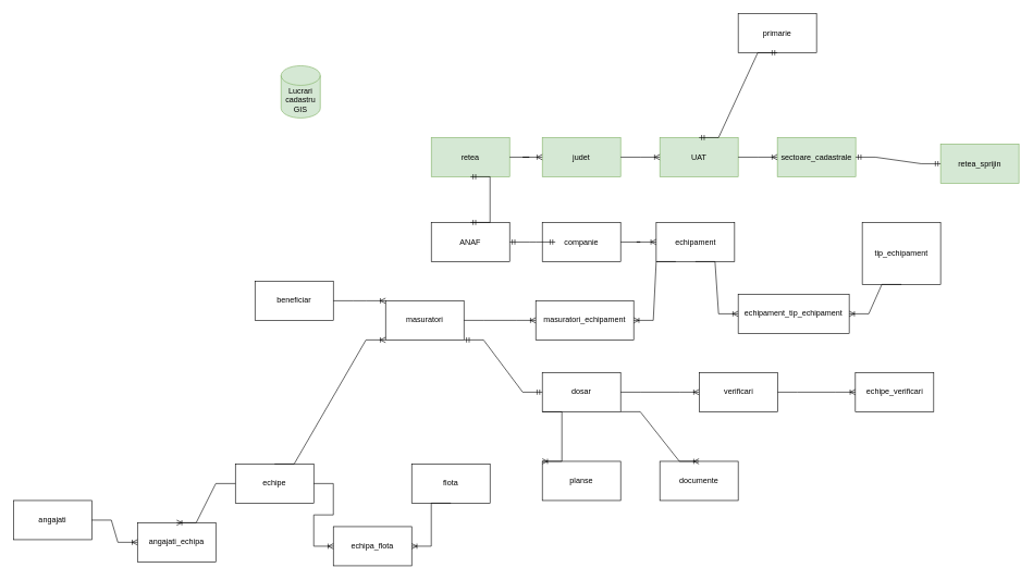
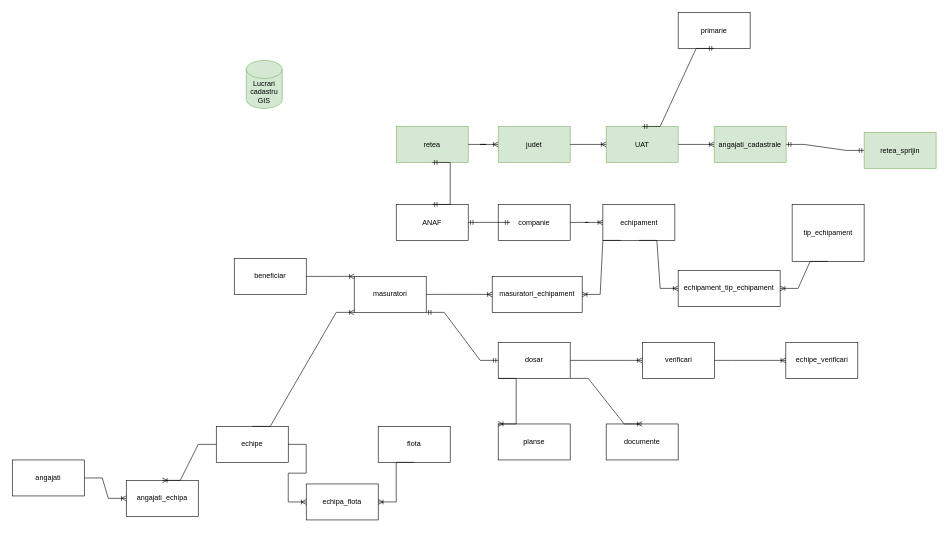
  <mxCell id="0" />
  <mxCell id="1" parent="0" />
- <mxCell id="2" value="Lucrari cadastru GIS" style="shape=cylinder3;whiteSpace=wrap;html=1;boundedLbl=1;backgroundOutline=1;size=15;fillColor=#d5e8d4;strokeColor=#82b366;" vertex="1" parent="1"><mxGeometry x="430" y="100" width="60" height="80" as="geometry" /></mxCell>
+ <mxCell id="2" value="Lucrari cadastru GIS" style="shape=cylinder3;whiteSpace=wrap;html=1;boundedLbl=1;backgroundOutline=1;size=15;fillColor=#d5e8d4;strokeColor=#82b366;" vertex="1" parent="1"><mxGeometry x="410" y="100" width="60" height="80" as="geometry" /></mxCell>
  <mxCell id="3" value="UAT" style="rounded=0;whiteSpace=wrap;html=1;fillColor=#d5e8d4;strokeColor=#82b366;" vertex="1" parent="1"><mxGeometry x="1010" y="210" width="120" height="60" as="geometry" /></mxCell>
  <mxCell id="4" value="retea_sprijin" style="rounded=0;whiteSpace=wrap;html=1;fillColor=#d5e8d4;strokeColor=#82b366;" vertex="1" parent="1"><mxGeometry x="1440" y="220" width="120" height="60" as="geometry" /></mxCell>
  <mxCell id="5" value="echipe" style="rounded=0;whiteSpace=wrap;html=1;" vertex="1" parent="1"><mxGeometry x="360" y="710" width="120" height="60" as="geometry" /></mxCell>
  <mxCell id="6" value="angajati" style="rounded=0;whiteSpace=wrap;html=1;" vertex="1" parent="1"><mxGeometry x="20" y="766" width="120" height="60" as="geometry" /></mxCell>
  <mxCell id="7" value="echipament" style="rounded=0;whiteSpace=wrap;html=1;" vertex="1" parent="1"><mxGeometry x="1004.5" y="340" width="120" height="60" as="geometry" /></mxCell>
  <mxCell id="8" value="flota" style="rounded=0;whiteSpace=wrap;html=1;" vertex="1" parent="1"><mxGeometry x="630" y="710" width="120" height="60" as="geometry" /></mxCell>
  <mxCell id="9" value="documente" style="rounded=0;whiteSpace=wrap;html=1;" vertex="1" parent="1"><mxGeometry x="1010" y="706" width="120" height="60" as="geometry" /></mxCell>
  <mxCell id="10" value="masuratori" style="rounded=0;whiteSpace=wrap;html=1;" vertex="1" parent="1"><mxGeometry x="590" y="460" width="120" height="60" as="geometry" /></mxCell>
  <mxCell id="11" value="primarie" style="rounded=0;whiteSpace=wrap;html=1;" vertex="1" parent="1"><mxGeometry x="1130" y="20" width="120" height="60" as="geometry" /></mxCell>
  <mxCell id="12" value="beneficiar" style="rounded=0;whiteSpace=wrap;html=1;" vertex="1" parent="1"><mxGeometry x="390" y="430" width="120" height="60" as="geometry" /></mxCell>
  <mxCell id="13" value="tip_echipament" style="rounded=0;whiteSpace=wrap;html=1;" vertex="1" parent="1"><mxGeometry x="1320" y="340" width="120" height="95" as="geometry" /></mxCell>
  <mxCell id="14" value="dosar" style="rounded=0;whiteSpace=wrap;html=1;" vertex="1" parent="1"><mxGeometry x="830" y="570" width="120" height="60" as="geometry" /></mxCell>
  <mxCell id="15" value="planse" style="rounded=0;whiteSpace=wrap;html=1;" vertex="1" parent="1"><mxGeometry x="830" y="706" width="120" height="60" as="geometry" /></mxCell>
  <mxCell id="16" value="echipe_verificari" style="rounded=0;whiteSpace=wrap;html=1;" vertex="1" parent="1"><mxGeometry x="1309.5" y="570" width="120" height="60" as="geometry" /></mxCell>
- <mxCell id="17" value="sectoare_cadastrale" style="rounded=0;whiteSpace=wrap;html=1;fillColor=#d5e8d4;strokeColor=#82b366;" vertex="1" parent="1"><mxGeometry x="1190" y="210" width="120" height="60" as="geometry" /></mxCell>
+ <mxCell id="17" value="angajati_cadastrale" style="rounded=0;whiteSpace=wrap;html=1;fillColor=#d5e8d4;strokeColor=#82b366;" vertex="1" parent="1"><mxGeometry x="1190" y="210" width="120" height="60" as="geometry" /></mxCell>
  <mxCell id="18" value="" style="edgeStyle=entityRelationEdgeStyle;fontSize=12;html=1;endArrow=ERoneToMany;rounded=0;entryX=0;entryY=0.5;entryDx=0;entryDy=0;exitX=1;exitY=0.5;exitDx=0;exitDy=0;" edge="1" parent="1" source="3" target="17"><mxGeometry width="100" height="100" relative="1" as="geometry"><mxPoint x="790" y="380" as="sourcePoint" /><mxPoint x="890" y="280" as="targetPoint" /><Array as="points"><mxPoint x="810" y="320" /></Array></mxGeometry></mxCell>
  <mxCell id="19" value="judet" style="rounded=0;whiteSpace=wrap;html=1;fillColor=#d5e8d4;strokeColor=#82b366;" vertex="1" parent="1"><mxGeometry x="830" y="210" width="120" height="60" as="geometry" /></mxCell>
  <mxCell id="20" value="" style="edgeStyle=entityRelationEdgeStyle;fontSize=12;html=1;endArrow=ERoneToMany;rounded=0;entryX=0;entryY=0.5;entryDx=0;entryDy=0;exitX=1;exitY=0.5;exitDx=0;exitDy=0;" edge="1" parent="1" source="19" target="3"><mxGeometry width="100" height="100" relative="1" as="geometry"><mxPoint x="800" y="500" as="sourcePoint" /><mxPoint x="900" y="400" as="targetPoint" /></mxGeometry></mxCell>
  <mxCell id="21" value="retea" style="rounded=0;whiteSpace=wrap;html=1;fillColor=#d5e8d4;strokeColor=#82b366;" vertex="1" parent="1"><mxGeometry x="660" y="210" width="120" height="60" as="geometry" /></mxCell>
  <mxCell id="22" value="" style="edgeStyle=entityRelationEdgeStyle;fontSize=12;html=1;endArrow=ERoneToMany;rounded=0;exitX=1;exitY=0.5;exitDx=0;exitDy=0;entryX=0;entryY=0.5;entryDx=0;entryDy=0;entryPerimeter=0;" edge="1" parent="1" source="21" target="19"><mxGeometry width="100" height="100" relative="1" as="geometry"><mxPoint x="1010" y="510" as="sourcePoint" /><mxPoint x="650" y="320" as="targetPoint" /><Array as="points"><mxPoint x="1110" y="450" /></Array></mxGeometry></mxCell>
  <mxCell id="23" value="companie" style="rounded=0;whiteSpace=wrap;html=1;" vertex="1" parent="1"><mxGeometry x="830" y="340" width="120" height="60" as="geometry" /></mxCell>
  <mxCell id="24" value="" style="edgeStyle=entityRelationEdgeStyle;fontSize=12;html=1;endArrow=ERoneToMany;rounded=0;exitX=1;exitY=0.5;exitDx=0;exitDy=0;entryX=0;entryY=0.5;entryDx=0;entryDy=0;" edge="1" parent="1" source="23" target="7"><mxGeometry width="100" height="100" relative="1" as="geometry"><mxPoint x="1190" y="520" as="sourcePoint" /><mxPoint x="1290" y="420" as="targetPoint" /></mxGeometry></mxCell>
  <mxCell id="25" value="ANAF" style="rounded=0;whiteSpace=wrap;html=1;" vertex="1" parent="1"><mxGeometry x="660" y="340" width="120" height="60" as="geometry" /></mxCell>
  <mxCell id="26" value="" style="edgeStyle=entityRelationEdgeStyle;fontSize=12;html=1;endArrow=ERmandOne;startArrow=ERmandOne;rounded=0;exitX=1;exitY=0.5;exitDx=0;exitDy=0;" edge="1" parent="1" source="25"><mxGeometry width="100" height="100" relative="1" as="geometry"><mxPoint x="1080" y="510" as="sourcePoint" /><mxPoint x="850" y="370" as="targetPoint" /></mxGeometry></mxCell>
  <mxCell id="27" value="" style="edgeStyle=entityRelationEdgeStyle;fontSize=12;html=1;endArrow=ERmandOne;startArrow=ERmandOne;rounded=0;exitX=0.5;exitY=0;exitDx=0;exitDy=0;entryX=0.5;entryY=1;entryDx=0;entryDy=0;" edge="1" parent="1" source="25" target="21"><mxGeometry width="100" height="100" relative="1" as="geometry"><mxPoint x="950" y="500" as="sourcePoint" /><mxPoint x="1050" y="400" as="targetPoint" /></mxGeometry></mxCell>
  <mxCell id="28" value="masuratori_echipament" style="rounded=0;whiteSpace=wrap;html=1;" vertex="1" parent="1"><mxGeometry x="820" y="460" width="150" height="60" as="geometry" /></mxCell>
  <mxCell id="29" value="" style="edgeStyle=entityRelationEdgeStyle;fontSize=12;html=1;endArrow=ERoneToMany;rounded=0;exitX=1;exitY=0.5;exitDx=0;exitDy=0;entryX=0;entryY=0.5;entryDx=0;entryDy=0;" edge="1" parent="1" source="10" target="28"><mxGeometry width="100" height="100" relative="1" as="geometry"><mxPoint x="730" y="590" as="sourcePoint" /><mxPoint x="830" y="490" as="targetPoint" /></mxGeometry></mxCell>
  <mxCell id="30" value="" style="edgeStyle=entityRelationEdgeStyle;fontSize=12;html=1;endArrow=ERoneToMany;rounded=0;exitX=0.25;exitY=1;exitDx=0;exitDy=0;entryX=1;entryY=0.5;entryDx=0;entryDy=0;" edge="1" parent="1" source="7" target="28"><mxGeometry width="100" height="100" relative="1" as="geometry"><mxPoint x="1010" y="540" as="sourcePoint" /><mxPoint x="1110" y="440" as="targetPoint" /></mxGeometry></mxCell>
  <mxCell id="31" value="angajati_echipa" style="rounded=0;whiteSpace=wrap;html=1;" vertex="1" parent="1"><mxGeometry x="210" y="800" width="120" height="60" as="geometry" /></mxCell>
  <mxCell id="32" value="" style="edgeStyle=entityRelationEdgeStyle;fontSize=12;html=1;endArrow=ERoneToMany;rounded=0;entryX=0;entryY=0.5;entryDx=0;entryDy=0;" edge="1" parent="1" source="6" target="31"><mxGeometry width="100" height="100" relative="1" as="geometry"><mxPoint x="350" y="856" as="sourcePoint" /><mxPoint x="450" y="756" as="targetPoint" /><Array as="points"><mxPoint x="290" y="796" /><mxPoint x="210" y="806" /></Array></mxGeometry></mxCell>
  <mxCell id="33" value="" style="edgeStyle=entityRelationEdgeStyle;fontSize=12;html=1;endArrow=ERoneToMany;rounded=0;exitX=0;exitY=0.5;exitDx=0;exitDy=0;entryX=0.5;entryY=0;entryDx=0;entryDy=0;" edge="1" parent="1" source="5" target="31"><mxGeometry width="100" height="100" relative="1" as="geometry"><mxPoint x="650" y="790" as="sourcePoint" /><mxPoint x="750" y="690" as="targetPoint" /></mxGeometry></mxCell>
  <mxCell id="34" value="" style="edgeStyle=entityRelationEdgeStyle;fontSize=12;html=1;endArrow=ERoneToMany;rounded=0;exitX=0.5;exitY=0;exitDx=0;exitDy=0;entryX=0;entryY=1;entryDx=0;entryDy=0;" edge="1" parent="1" source="5" target="10"><mxGeometry width="100" height="100" relative="1" as="geometry"><mxPoint x="920" y="640" as="sourcePoint" /><mxPoint x="1020" y="540" as="targetPoint" /></mxGeometry></mxCell>
  <mxCell id="35" value="echipa_flota" style="rounded=0;whiteSpace=wrap;html=1;" vertex="1" parent="1"><mxGeometry x="510" y="806" width="120" height="60" as="geometry" /></mxCell>
  <mxCell id="36" value="" style="edgeStyle=entityRelationEdgeStyle;fontSize=12;html=1;endArrow=ERoneToMany;rounded=0;exitX=1;exitY=0.5;exitDx=0;exitDy=0;entryX=0;entryY=0.5;entryDx=0;entryDy=0;" edge="1" parent="1" source="5" target="35"><mxGeometry width="100" height="100" relative="1" as="geometry"><mxPoint x="550" y="886" as="sourcePoint" /><mxPoint x="650" y="786" as="targetPoint" /></mxGeometry></mxCell>
  <mxCell id="37" value="" style="edgeStyle=entityRelationEdgeStyle;fontSize=12;html=1;endArrow=ERoneToMany;rounded=0;exitX=0.5;exitY=1;exitDx=0;exitDy=0;entryX=1;entryY=0.5;entryDx=0;entryDy=0;" edge="1" parent="1" source="8" target="35"><mxGeometry width="100" height="100" relative="1" as="geometry"><mxPoint x="550" y="886" as="sourcePoint" /><mxPoint x="650" y="786" as="targetPoint" /></mxGeometry></mxCell>
  <mxCell id="38" value="" style="edgeStyle=entityRelationEdgeStyle;fontSize=12;html=1;endArrow=ERmandOne;startArrow=ERmandOne;rounded=0;entryX=1;entryY=0.5;entryDx=0;entryDy=0;exitX=0;exitY=0.5;exitDx=0;exitDy=0;" edge="1" parent="1" source="4" target="17"><mxGeometry width="100" height="100" relative="1" as="geometry"><mxPoint x="1360" y="390" as="sourcePoint" /><mxPoint x="1460" y="290" as="targetPoint" /></mxGeometry></mxCell>
  <mxCell id="39" value="" style="edgeStyle=entityRelationEdgeStyle;fontSize=12;html=1;endArrow=ERmandOne;startArrow=ERmandOne;rounded=0;entryX=0.5;entryY=1;entryDx=0;entryDy=0;exitX=0.5;exitY=0;exitDx=0;exitDy=0;" edge="1" parent="1" source="3" target="11"><mxGeometry width="100" height="100" relative="1" as="geometry"><mxPoint x="1010" y="250" as="sourcePoint" /><mxPoint x="1110" y="150" as="targetPoint" /></mxGeometry></mxCell>
  <mxCell id="40" value="" style="edgeStyle=entityRelationEdgeStyle;fontSize=12;html=1;endArrow=ERoneToMany;rounded=0;entryX=0;entryY=0;entryDx=0;entryDy=0;exitX=1;exitY=0.5;exitDx=0;exitDy=0;" edge="1" parent="1" source="12" target="10"><mxGeometry width="100" height="100" relative="1" as="geometry"><mxPoint x="490" y="590" as="sourcePoint" /><mxPoint x="590" y="490" as="targetPoint" /></mxGeometry></mxCell>
  <mxCell id="41" value="echipament_tip_echipament" style="rounded=0;whiteSpace=wrap;html=1;" vertex="1" parent="1"><mxGeometry x="1130" y="450" width="170" height="60" as="geometry" /></mxCell>
  <mxCell id="42" value="" style="edgeStyle=entityRelationEdgeStyle;fontSize=12;html=1;endArrow=ERoneToMany;rounded=0;exitX=0.5;exitY=1;exitDx=0;exitDy=0;entryX=0;entryY=0.5;entryDx=0;entryDy=0;" edge="1" parent="1" source="7" target="41"><mxGeometry width="100" height="100" relative="1" as="geometry"><mxPoint x="1060" y="500" as="sourcePoint" /><mxPoint x="1160" y="400" as="targetPoint" /></mxGeometry></mxCell>
  <mxCell id="43" value="" style="edgeStyle=entityRelationEdgeStyle;fontSize=12;html=1;endArrow=ERoneToMany;rounded=0;exitX=0.5;exitY=1;exitDx=0;exitDy=0;entryX=1;entryY=0.5;entryDx=0;entryDy=0;" edge="1" parent="1" source="13" target="41"><mxGeometry width="100" height="100" relative="1" as="geometry"><mxPoint x="1390" y="530" as="sourcePoint" /><mxPoint x="1490" y="430" as="targetPoint" /></mxGeometry></mxCell>
  <mxCell id="44" value="verificari" style="rounded=0;whiteSpace=wrap;html=1;" vertex="1" parent="1"><mxGeometry x="1070.5" y="570" width="120" height="60" as="geometry" /></mxCell>
  <mxCell id="45" value="" style="edgeStyle=entityRelationEdgeStyle;fontSize=12;html=1;endArrow=ERoneToMany;rounded=0;exitX=1;exitY=0.5;exitDx=0;exitDy=0;entryX=0;entryY=0.5;entryDx=0;entryDy=0;" edge="1" parent="1" source="44" target="16"><mxGeometry width="100" height="100" relative="1" as="geometry"><mxPoint x="880.5" y="766" as="sourcePoint" /><mxPoint x="980.5" y="666" as="targetPoint" /></mxGeometry></mxCell>
  <mxCell id="46" value="" style="edgeStyle=entityRelationEdgeStyle;fontSize=12;html=1;endArrow=ERmandOne;startArrow=ERmandOne;rounded=0;exitX=0;exitY=0.5;exitDx=0;exitDy=0;entryX=1;entryY=1;entryDx=0;entryDy=0;" edge="1" parent="1" source="14" target="10"><mxGeometry width="100" height="100" relative="1" as="geometry"><mxPoint x="920" y="680" as="sourcePoint" /><mxPoint x="1020" y="580" as="targetPoint" /></mxGeometry></mxCell>
  <mxCell id="47" value="" style="edgeStyle=entityRelationEdgeStyle;fontSize=12;html=1;endArrow=ERoneToMany;rounded=0;exitX=1;exitY=0.5;exitDx=0;exitDy=0;" edge="1" parent="1" source="14"><mxGeometry width="100" height="100" relative="1" as="geometry"><mxPoint x="970" y="680" as="sourcePoint" /><mxPoint x="1070" y="600" as="targetPoint" /></mxGeometry></mxCell>
  <mxCell id="48" value="" style="edgeStyle=entityRelationEdgeStyle;fontSize=12;html=1;endArrow=ERoneToMany;rounded=0;exitX=0;exitY=1;exitDx=0;exitDy=0;entryX=0;entryY=0;entryDx=0;entryDy=0;" edge="1" parent="1" source="14" target="15"><mxGeometry width="100" height="100" relative="1" as="geometry"><mxPoint x="930" y="770" as="sourcePoint" /><mxPoint x="810" y="746" as="targetPoint" /></mxGeometry></mxCell>
  <mxCell id="49" value="" style="edgeStyle=entityRelationEdgeStyle;fontSize=12;html=1;endArrow=ERoneToMany;rounded=0;exitX=1;exitY=1;exitDx=0;exitDy=0;entryX=0.5;entryY=0;entryDx=0;entryDy=0;" edge="1" parent="1" source="14" target="9"><mxGeometry width="100" height="100" relative="1" as="geometry"><mxPoint x="780" y="850" as="sourcePoint" /><mxPoint x="880" y="750" as="targetPoint" /></mxGeometry></mxCell>
